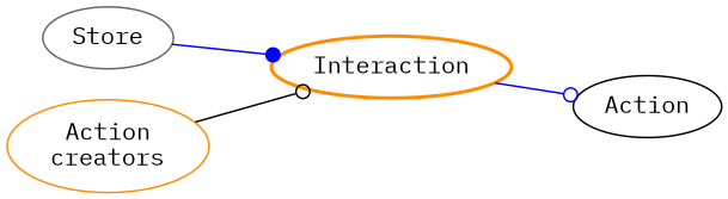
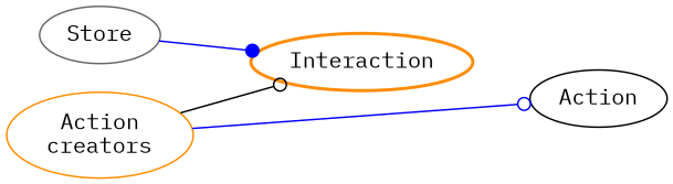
  digraph {
    fontname="IBM Plex Mono"
    rankdir=LR
    node [color=darkorange fontname="IBM Plex Mono"]
    edge [arrowhead=odot color=blue fontname="IBM Plex Mono"]
    n1 [label="Action\ncreators"]
    n2 [label=Interaction style=bold]
    n3 [color=black label=Action]
    n4 [color=gray40 label=Store]
    n1 -> n2 [color=black]
-   n2 -> n3
+   n1 -> n3
    n4 -> n2 [arrowhead=dot]
  }
